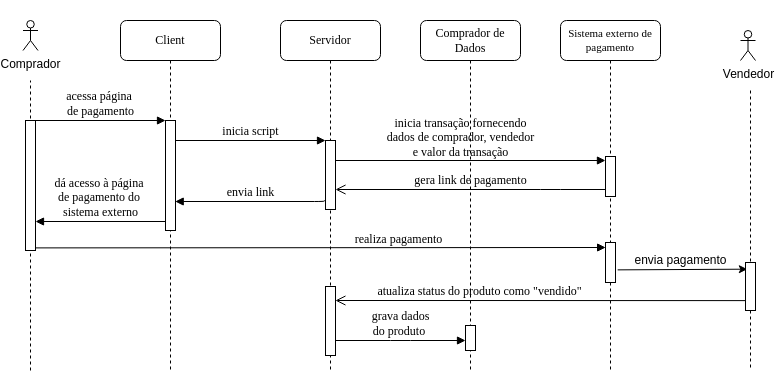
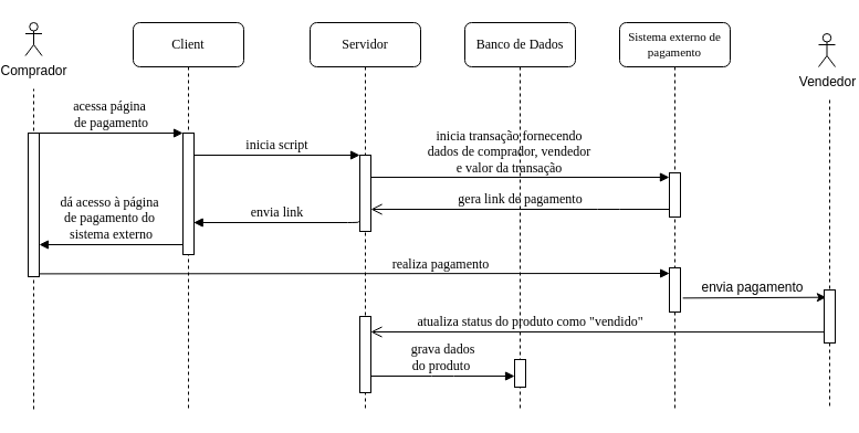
  <mxCell id="0" />
  <mxCell id="1" parent="0" />
  <mxCell id="2" value="Client" style="shape=umlLifeline;perimeter=lifelinePerimeter;whiteSpace=wrap;html=1;container=1;collapsible=0;recursiveResize=0;outlineConnect=0;rounded=1;shadow=0;comic=0;labelBackgroundColor=none;strokeWidth=1;fontFamily=Verdana;fontSize=12;align=center;" parent="1" vertex="1"><mxGeometry x="118" y="20" width="100" height="350" as="geometry" /></mxCell>
  <mxCell id="3" value="" style="html=1;points=[];perimeter=orthogonalPerimeter;rounded=0;shadow=0;comic=0;labelBackgroundColor=none;strokeWidth=1;fontFamily=Verdana;fontSize=12;align=center;" parent="2" vertex="1"><mxGeometry x="45" y="100" width="10" height="110" as="geometry" /></mxCell>
  <mxCell id="4" value="Servidor" style="shape=umlLifeline;perimeter=lifelinePerimeter;whiteSpace=wrap;html=1;container=1;collapsible=0;recursiveResize=0;outlineConnect=0;rounded=1;shadow=0;comic=0;labelBackgroundColor=none;strokeWidth=1;fontFamily=Verdana;fontSize=12;align=center;" parent="1" vertex="1"><mxGeometry x="278" y="20" width="100" height="350" as="geometry" /></mxCell>
  <mxCell id="5" value="" style="html=1;points=[];perimeter=orthogonalPerimeter;rounded=0;shadow=0;comic=0;labelBackgroundColor=none;strokeWidth=1;fontFamily=Verdana;fontSize=12;align=center;" parent="4" vertex="1"><mxGeometry x="45" y="120" width="10" height="69" as="geometry" /></mxCell>
- <mxCell id="6" value="Comprador de Dados" style="shape=umlLifeline;perimeter=lifelinePerimeter;whiteSpace=wrap;html=1;container=1;collapsible=0;recursiveResize=0;outlineConnect=0;rounded=1;shadow=0;comic=0;labelBackgroundColor=none;strokeWidth=1;fontFamily=Verdana;fontSize=12;align=center;" parent="1" vertex="1"><mxGeometry x="418" y="20" width="100" height="350" as="geometry" /></mxCell>
+ <mxCell id="6" value="Banco de Dados" style="shape=umlLifeline;perimeter=lifelinePerimeter;whiteSpace=wrap;html=1;container=1;collapsible=0;recursiveResize=0;outlineConnect=0;rounded=1;shadow=0;comic=0;labelBackgroundColor=none;strokeWidth=1;fontFamily=Verdana;fontSize=12;align=center;" parent="1" vertex="1"><mxGeometry x="418" y="20" width="100" height="350" as="geometry" /></mxCell>
  <mxCell id="7" value="" style="html=1;points=[];perimeter=orthogonalPerimeter;rounded=0;shadow=0;comic=0;labelBackgroundColor=none;strokeWidth=1;fontFamily=Verdana;fontSize=12;align=center;" parent="6" vertex="1"><mxGeometry x="45" y="305" width="10" height="25" as="geometry" /></mxCell>
  <mxCell id="8" value="grava dados &lt;br&gt;do produto&amp;nbsp;" style="html=1;verticalAlign=bottom;endArrow=block;labelBackgroundColor=none;fontFamily=Verdana;fontSize=12;edgeStyle=elbowEdgeStyle;elbow=vertical;startArrow=none;" parent="6" source="9" edge="1"><mxGeometry relative="1" as="geometry"><mxPoint x="-85" y="319.587" as="sourcePoint" /><mxPoint x="45" y="320" as="targetPoint" /></mxGeometry></mxCell>
  <mxCell id="9" value="" style="html=1;points=[];perimeter=orthogonalPerimeter;rounded=0;shadow=0;comic=0;labelBackgroundColor=none;strokeWidth=1;fontFamily=Verdana;fontSize=12;align=center;" parent="6" vertex="1"><mxGeometry x="-95" y="266" width="10" height="69" as="geometry" /></mxCell>
  <mxCell id="10" value="Sistema externo de pagamento" style="shape=umlLifeline;perimeter=lifelinePerimeter;whiteSpace=wrap;html=1;container=1;collapsible=0;recursiveResize=0;outlineConnect=0;rounded=1;shadow=0;comic=0;labelBackgroundColor=none;strokeWidth=1;fontFamily=Verdana;fontSize=11;align=center;spacingTop=0;" parent="1" vertex="1"><mxGeometry x="558" y="20" width="100" height="350" as="geometry" /></mxCell>
  <mxCell id="11" value="" style="html=1;points=[];perimeter=orthogonalPerimeter;rounded=0;shadow=0;comic=0;labelBackgroundColor=none;strokeWidth=1;fontFamily=Verdana;fontSize=12;align=center;" parent="10" vertex="1"><mxGeometry x="45" y="222" width="10" height="40" as="geometry" /></mxCell>
  <mxCell id="12" value="inicia transação fornecendo &lt;br&gt;dados de comprador, vendedor&lt;br&gt;e valor da transação" style="html=1;verticalAlign=bottom;endArrow=block;labelBackgroundColor=none;fontFamily=Verdana;fontSize=12;edgeStyle=elbowEdgeStyle;elbow=vertical;entryX=-0.005;entryY=0.115;entryDx=0;entryDy=0;entryPerimeter=0;" parent="1" source="5" target="13" edge="1"><mxGeometry x="-0.076" y="-1" relative="1" as="geometry"><mxPoint x="388" y="160" as="sourcePoint" /><Array as="points"><mxPoint x="338" y="160" /></Array><mxPoint as="offset" /></mxGeometry></mxCell>
  <mxCell id="13" value="" style="html=1;points=[];perimeter=orthogonalPerimeter;rounded=0;shadow=0;comic=0;labelBackgroundColor=none;strokeWidth=1;fontFamily=Verdana;fontSize=12;align=center;" parent="1" vertex="1"><mxGeometry x="603" y="156" width="10" height="40" as="geometry" /></mxCell>
  <mxCell id="14" value="gera link de pagamento" style="html=1;verticalAlign=bottom;endArrow=open;endSize=8;labelBackgroundColor=none;fontFamily=Verdana;fontSize=12;edgeStyle=elbowEdgeStyle;elbow=vertical;" parent="1" source="13" edge="1"><mxGeometry relative="1" as="geometry"><mxPoint x="333" y="189" as="targetPoint" /><Array as="points"><mxPoint x="548" y="189" /><mxPoint x="578" y="189" /></Array></mxGeometry></mxCell>
  <mxCell id="15" value="acessa página&amp;nbsp;&lt;br&gt;de pagamento" style="html=1;verticalAlign=bottom;endArrow=block;entryX=0;entryY=0;labelBackgroundColor=none;fontFamily=Verdana;fontSize=12;edgeStyle=elbowEdgeStyle;elbow=vertical;" parent="1" source="18" target="3" edge="1"><mxGeometry relative="1" as="geometry"><mxPoint x="98" y="130" as="sourcePoint" /></mxGeometry></mxCell>
  <mxCell id="16" value="inicia script" style="html=1;verticalAlign=bottom;endArrow=block;entryX=0;entryY=0;labelBackgroundColor=none;fontFamily=Verdana;fontSize=12;edgeStyle=elbowEdgeStyle;elbow=vertical;" parent="1" source="3" target="5" edge="1"><mxGeometry relative="1" as="geometry"><mxPoint x="248" y="140" as="sourcePoint" /></mxGeometry></mxCell>
  <mxCell id="17" value="" style="endArrow=none;dashed=1;html=1;rounded=0;" parent="1" edge="1"><mxGeometry width="50" height="50" relative="1" as="geometry"><mxPoint x="28" y="370" as="sourcePoint" /><mxPoint x="28" y="80" as="targetPoint" /></mxGeometry></mxCell>
  <mxCell id="18" value="" style="html=1;points=[];perimeter=orthogonalPerimeter;rounded=0;shadow=0;comic=0;labelBackgroundColor=none;strokeWidth=1;fontFamily=Verdana;fontSize=12;align=center;" parent="1" vertex="1"><mxGeometry x="23" y="120" width="10" height="130" as="geometry" /></mxCell>
  <mxCell id="19" value="Comprador" style="shape=umlActor;verticalLabelPosition=bottom;verticalAlign=top;html=1;outlineConnect=0;" parent="1" vertex="1"><mxGeometry x="20.5" y="20" width="15" height="30" as="geometry" /></mxCell>
  <mxCell id="20" value="envia link" style="html=1;verticalAlign=bottom;endArrow=block;entryX=0.97;entryY=0.409;labelBackgroundColor=none;fontFamily=Verdana;fontSize=12;edgeStyle=elbowEdgeStyle;elbow=vertical;entryDx=0;entryDy=0;entryPerimeter=0;" parent="1" edge="1"><mxGeometry relative="1" as="geometry"><mxPoint x="322" y="200" as="sourcePoint" /><mxPoint x="172.7" y="201.07" as="targetPoint" /></mxGeometry></mxCell>
  <mxCell id="21" value="dá acesso à página&amp;nbsp;&lt;br&gt;de pagamento do&amp;nbsp;&lt;br&gt;sistema externo" style="html=1;verticalAlign=bottom;endArrow=block;entryX=0.97;entryY=0.409;labelBackgroundColor=none;fontFamily=Verdana;fontSize=12;edgeStyle=elbowEdgeStyle;elbow=vertical;entryDx=0;entryDy=0;entryPerimeter=0;" parent="1" edge="1"><mxGeometry relative="1" as="geometry"><mxPoint x="163" y="221" as="sourcePoint" /><mxPoint x="33" y="220.07" as="targetPoint" /></mxGeometry></mxCell>
  <mxCell id="22" value="realiza pagamento" style="html=1;verticalAlign=bottom;endArrow=block;labelBackgroundColor=none;fontFamily=Verdana;fontSize=12;edgeStyle=elbowEdgeStyle;elbow=vertical;entryX=0.013;entryY=0.145;entryDx=0;entryDy=0;entryPerimeter=0;exitX=0.964;exitY=0.98;exitDx=0;exitDy=0;exitPerimeter=0;" parent="1" source="18" target="11" edge="1"><mxGeometry x="0.275" y="-1" relative="1" as="geometry"><mxPoint x="35.5" y="247" as="sourcePoint" /><Array as="points"><mxPoint x="40.5" y="247" /></Array><mxPoint x="305.45" y="247.6" as="targetPoint" /><mxPoint as="offset" /></mxGeometry></mxCell>
  <mxCell id="23" value="" style="endArrow=none;dashed=1;html=1;rounded=0;fontSize=11;startArrow=none;" parent="1" source="26" edge="1"><mxGeometry width="50" height="50" relative="1" as="geometry"><mxPoint x="748" y="90" as="sourcePoint" /><mxPoint x="748" y="370" as="targetPoint" /></mxGeometry></mxCell>
  <mxCell id="24" value="Vendedor" style="shape=umlActor;verticalLabelPosition=bottom;verticalAlign=top;html=1;outlineConnect=0;" parent="1" vertex="1"><mxGeometry x="738" y="30" width="15" height="30" as="geometry" /></mxCell>
  <mxCell id="25" value="&lt;font style=&quot;font-size: 12px;&quot;&gt;envia pagamento&lt;/font&gt;" style="endArrow=classic;html=1;rounded=0;fontSize=11;exitX=1.217;exitY=0.684;exitDx=0;exitDy=0;exitPerimeter=0;entryX=0.183;entryY=0.139;entryDx=0;entryDy=0;entryPerimeter=0;" parent="1" source="11" target="26" edge="1"><mxGeometry x="-0.03" y="9" width="50" height="50" relative="1" as="geometry"><mxPoint x="588" y="210" as="sourcePoint" /><mxPoint x="738" y="270" as="targetPoint" /><mxPoint as="offset" /></mxGeometry></mxCell>
  <mxCell id="26" value="" style="html=1;points=[];perimeter=orthogonalPerimeter;rounded=0;shadow=0;comic=0;labelBackgroundColor=none;strokeWidth=1;fontFamily=Verdana;fontSize=12;align=center;" parent="1" vertex="1"><mxGeometry x="743" y="262" width="10" height="48" as="geometry" /></mxCell>
  <mxCell id="27" value="" style="endArrow=none;dashed=1;html=1;rounded=0;fontSize=11;" parent="1" target="26" edge="1"><mxGeometry width="50" height="50" relative="1" as="geometry"><mxPoint x="748" y="90" as="sourcePoint" /><mxPoint x="748" y="600" as="targetPoint" /></mxGeometry></mxCell>
  <mxCell id="28" value="atualiza status do produto como &quot;vendido&quot;" style="html=1;verticalAlign=bottom;endArrow=open;endSize=8;labelBackgroundColor=none;fontFamily=Verdana;fontSize=12;edgeStyle=elbowEdgeStyle;elbow=vertical;entryX=0.99;entryY=0.209;entryDx=0;entryDy=0;entryPerimeter=0;exitX=-0.048;exitY=0.794;exitDx=0;exitDy=0;exitPerimeter=0;" parent="1" source="26" target="9" edge="1"><mxGeometry x="0.295" relative="1" as="geometry"><mxPoint x="342.86" y="198.8" as="targetPoint" /><Array as="points"><mxPoint x="538" y="300" /><mxPoint x="588" y="199" /></Array><mxPoint x="718" y="290" as="sourcePoint" /><mxPoint as="offset" /></mxGeometry></mxCell>
